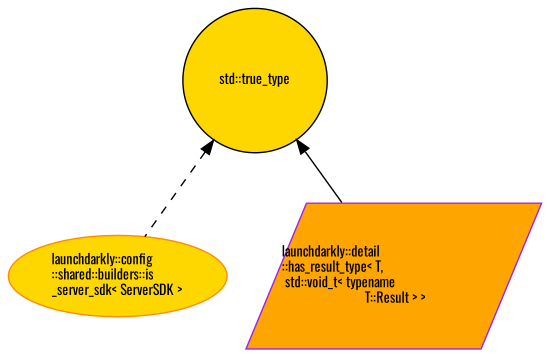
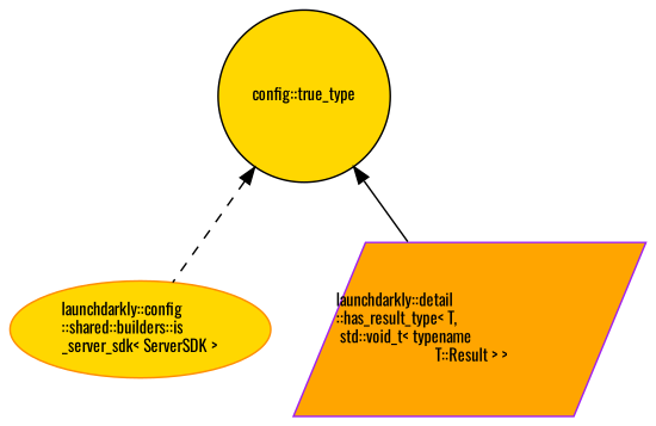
  digraph {
    rankdir=TB
    fontname=Oswald
    node [fillcolor=gold fontname=Oswald fontsize=10 style=filled]
    edge [color=black dir=back fontname=Oswald fontsize=10 labelfontname=Helvetica labelfontsize=10]
-   n1 [color=black height=0.2 label="std::true_type" shape=circle width=0.4]
+   n1 [color=black height=0.2 label="config::true_type" shape=circle width=0.4]
    n2 [color=darkorange height=0.2 label="launchdarkly::config\l::shared::builders::is\l_server_sdk\< ServerSDK \>" shape=ellipse width=0.4]
    n3 [color=purple fillcolor=orange height=0.2 label="launchdarkly::detail\l::has_result_type\< T,\l std::void_t\< typename\l T::Result \> \>" shape=parallelogram width=0.4]
    n1 -> n2 [style=dashed]
    n1 -> n3 [style=solid]
  }
